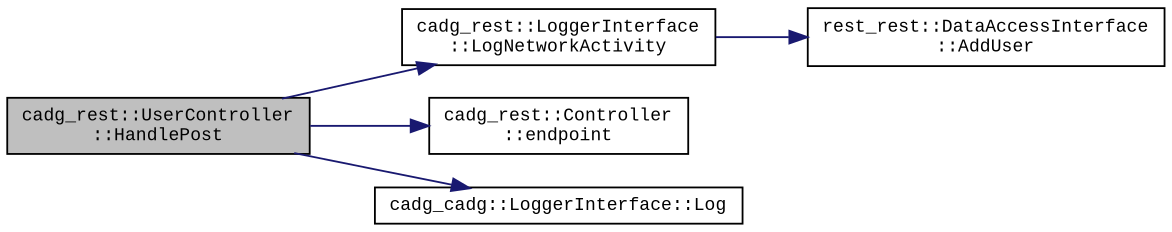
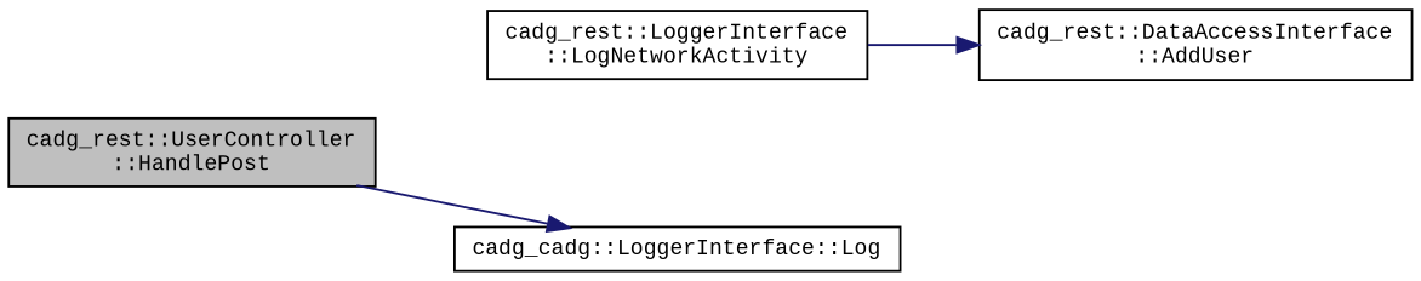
  digraph {
    fontname="Liberation Mono"
    rankdir=LR
    node [color=black fillcolor=white fontname="Liberation Mono" fontsize=10 shape=record style=filled]
    edge [color=midnightblue fontname="Liberation Mono" fontsize=10 labelfontname=Helvetica labelfontsize=10 style=solid]
    n1 [fillcolor=grey75 fontcolor=black height=0.2 label="cadg_rest::UserController\l::HandlePost" width=0.4]
    n2 [height=0.2 label="cadg_rest::LoggerInterface\l::LogNetworkActivity" width=0.4]
-   n3 [height=0.2 label="cadg_rest::Controller\l::endpoint" width=0.4]
    n4 [height=0.2 label="cadg_cadg::LoggerInterface::Log" width=0.4]
-   n5 [height=0.2 label="rest_rest::DataAccessInterface\l::AddUser" width=0.4]
-   n1 -> n2
-   n1 -> n3
+   n5 [height=0.2 label="cadg_rest::DataAccessInterface\l::AddUser" width=0.4]
    n1 -> n4
    n2 -> n5
  }
